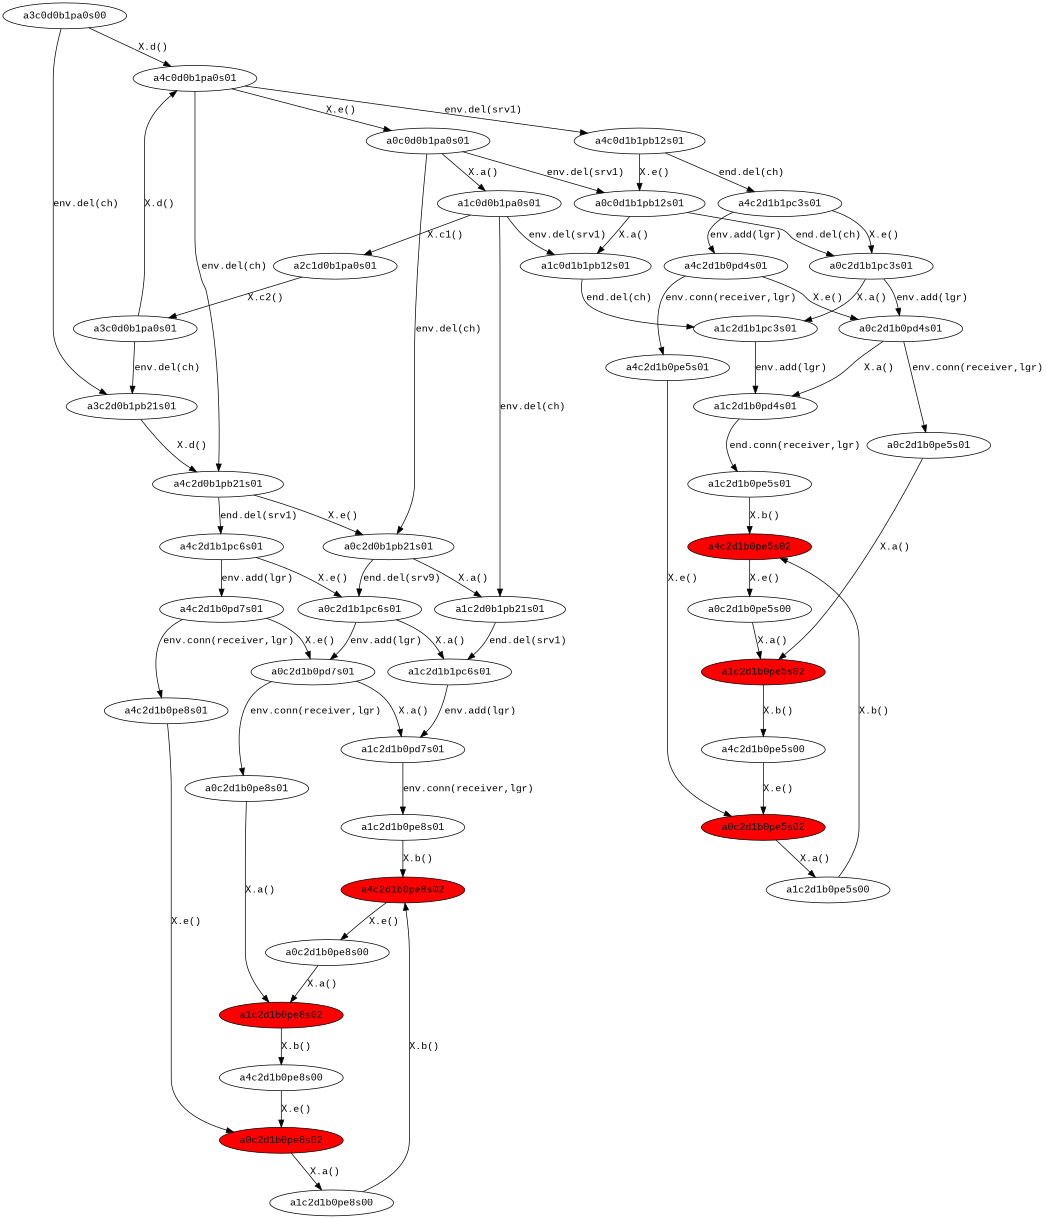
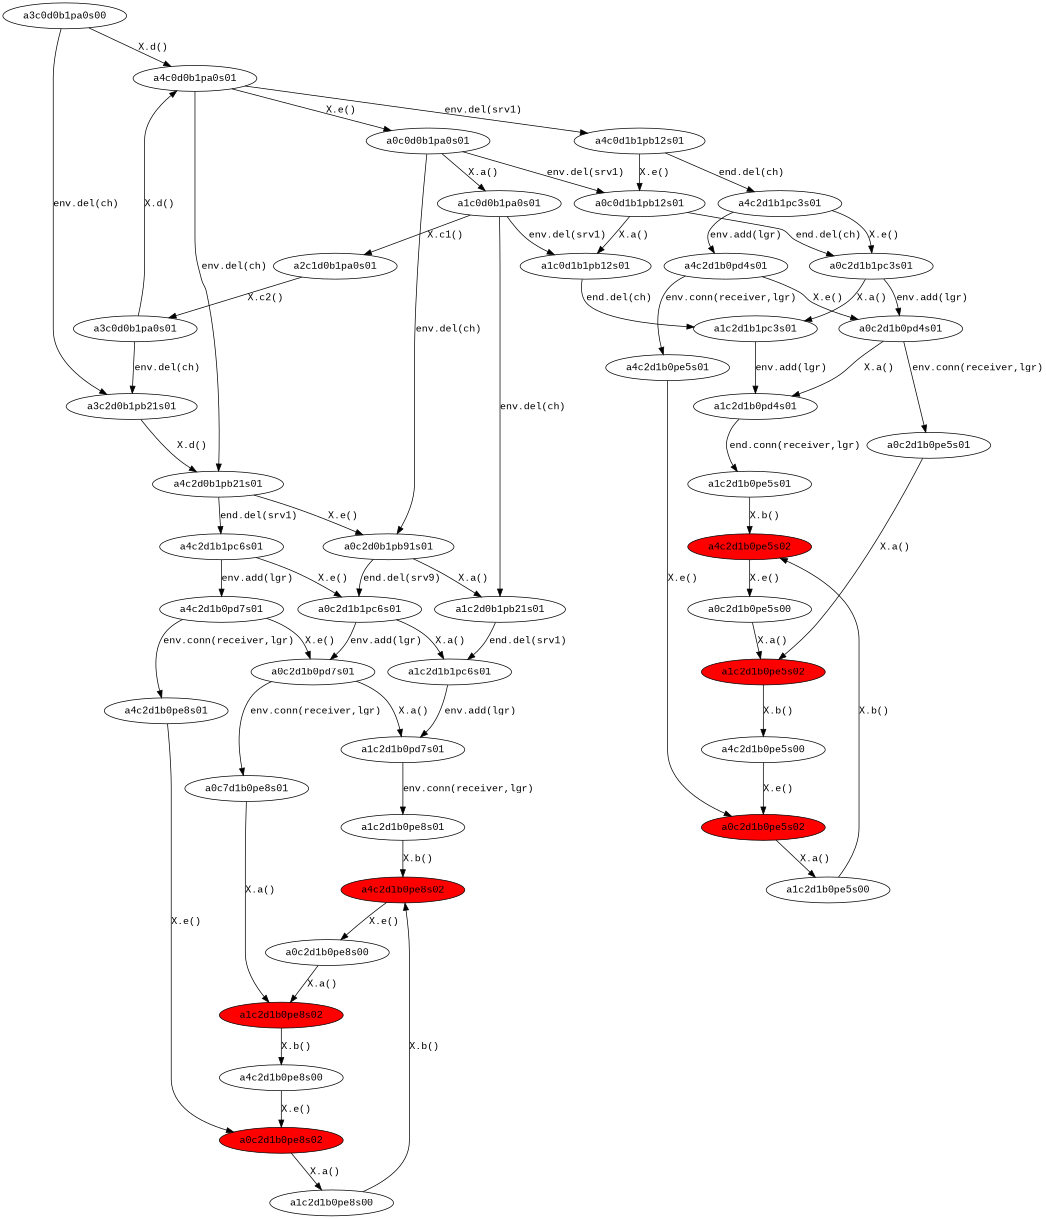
  digraph {
    fontname="Liberation Mono"
    node [fontname="Liberation Mono"]
    edge [fontname="Liberation Mono"]
    a4c2d1b0pe5s02 [fillcolor=red style=filled]
    a0c2d1b0pe5s00
    a1c2d1b0pe5s02 [fillcolor=red style=filled]
    a0c2d1b0pe5s02 [fillcolor=red style=filled]
    a1c2d1b0pe5s00
    a4c2d1b0pe5s00
    a0c2d1b0pe8s02 [fillcolor=red style=filled]
    a1c2d1b0pe8s00
    a4c2d1b0pe8s02 [fillcolor=red style=filled]
    a1c2d1b0pe8s02 [fillcolor=red style=filled]
    a4c2d1b0pe8s00
    a0c2d1b0pe8s00
    a1c0d1b1pb12s01
    a1c2d1b1pc3s01
    a1c2d1b0pd4s01
    a1c2d1b0pe5s01
-   a0c2d0b1pb21s01
+   a0c2d0b1pb21s01 [label=a0c2d0b1pb91s01]
    a0c2d1b1pc6s01
    a1c2d0b1pb21s01
    a1c2d1b1pc6s01
    a0c2d1b0pd7s01
    a1c2d1b0pd7s01
-   a0c2d1b0pe8s01
+   a0c2d1b0pe8s01 [label=a0c7d1b0pe8s01]
    a0c2d1b1pc3s01
    a0c2d1b0pd4s01
    a0c2d1b0pe5s01
    a1c2d1b0pe8s01
    a4c0d1b1pb12s01
    a4c2d1b1pc3s01
    a0c0d1b1pb12s01
    a4c2d1b0pd4s01
    a4c2d1b0pe5s01
    a1c0d0b1pa0s01
    a2c1d0b1pa0s01
    a3c0d0b1pa0s01
    a3c0d0b1pa0s00
    a3c2d0b1pb21s01
    a4c0d0b1pa0s01
    a4c2d0b1pb21s01
    a0c0d0b1pa0s01
    a4c2d1b1pc6s01
    a4c2d1b0pd7s01
    a4c2d1b0pe8s01
    a4c2d1b0pe5s02 -> a0c2d1b0pe5s00 [label="X.e()"]
    a0c2d1b0pe5s00 -> a1c2d1b0pe5s02 [label="X.a()"]
    a1c2d1b0pe5s02 -> a4c2d1b0pe5s00 [label="X.b()"]
    a0c2d1b0pe5s02 -> a1c2d1b0pe5s00 [label="X.a()"]
    a1c2d1b0pe5s00 -> a4c2d1b0pe5s02 [label="X.b()"]
    a4c2d1b0pe5s00 -> a0c2d1b0pe5s02 [label="X.e()"]
    a0c2d1b0pe8s02 -> a1c2d1b0pe8s00 [label="X.a()"]
    a1c2d1b0pe8s00 -> a4c2d1b0pe8s02 [label="X.b()"]
    a4c2d1b0pe8s02 -> a0c2d1b0pe8s00 [label="X.e()"]
    a1c2d1b0pe8s02 -> a4c2d1b0pe8s00 [label="X.b()"]
    a4c2d1b0pe8s00 -> a0c2d1b0pe8s02 [label="X.e()"]
    a0c2d1b0pe8s00 -> a1c2d1b0pe8s02 [label="X.a()"]
    a1c0d1b1pb12s01 -> a1c2d1b1pc3s01 [label="end.del(ch)"]
    a1c2d1b1pc3s01 -> a1c2d1b0pd4s01 [label="env.add(lgr)"]
    a1c2d1b0pd4s01 -> a1c2d1b0pe5s01 [label="end.conn(receiver,lgr)"]
    a1c2d1b0pe5s01 -> a4c2d1b0pe5s02 [label="X.b()"]
    a0c2d0b1pb21s01 -> a0c2d1b1pc6s01 [label="end.del(srv9)"]
    a0c2d0b1pb21s01 -> a1c2d0b1pb21s01 [label="X.a()"]
    a0c2d1b1pc6s01 -> a1c2d1b1pc6s01 [label="X.a()"]
    a0c2d1b1pc6s01 -> a0c2d1b0pd7s01 [label="env.add(lgr)"]
    a1c2d0b1pb21s01 -> a1c2d1b1pc6s01 [label="end.del(srv1)"]
    a1c2d1b1pc6s01 -> a1c2d1b0pd7s01 [label="env.add(lgr)"]
    a0c2d1b0pd7s01 -> a1c2d1b0pd7s01 [label="X.a()"]
    a0c2d1b0pd7s01 -> a0c2d1b0pe8s01 [label="env.conn(receiver,lgr)"]
    a1c2d1b0pd7s01 -> a1c2d1b0pe8s01 [label="env.conn(receiver,lgr)"]
    a0c2d1b0pe8s01 -> a1c2d1b0pe8s02 [label="X.a()"]
    a0c2d1b1pc3s01 -> a1c2d1b1pc3s01 [label="X.a()"]
    a0c2d1b1pc3s01 -> a0c2d1b0pd4s01 [label="env.add(lgr)"]
    a0c2d1b0pd4s01 -> a1c2d1b0pd4s01 [label="X.a()"]
    a0c2d1b0pd4s01 -> a0c2d1b0pe5s01 [label="env.conn(receiver,lgr)"]
    a0c2d1b0pe5s01 -> a1c2d1b0pe5s02 [label="X.a()"]
    a1c2d1b0pe8s01 -> a4c2d1b0pe8s02 [label="X.b()"]
    a4c0d1b1pb12s01 -> a4c2d1b1pc3s01 [label="end.del(ch)"]
    a4c0d1b1pb12s01 -> a0c0d1b1pb12s01 [label="X.e()"]
    a4c2d1b1pc3s01 -> a0c2d1b1pc3s01 [label="X.e()"]
    a4c2d1b1pc3s01 -> a4c2d1b0pd4s01 [label="env.add(lgr)"]
    a0c0d1b1pb12s01 -> a1c0d1b1pb12s01 [label="X.a()"]
    a0c0d1b1pb12s01 -> a0c2d1b1pc3s01 [label="end.del(ch)"]
    a4c2d1b0pd4s01 -> a0c2d1b0pd4s01 [label="X.e()"]
    a4c2d1b0pd4s01 -> a4c2d1b0pe5s01 [label="env.conn(receiver,lgr)"]
    a4c2d1b0pe5s01 -> a0c2d1b0pe5s02 [label="X.e()"]
    a1c0d0b1pa0s01 -> a1c0d1b1pb12s01 [label="env.del(srv1)"]
    a1c0d0b1pa0s01 -> a1c2d0b1pb21s01 [label="env.del(ch)"]
    a1c0d0b1pa0s01 -> a2c1d0b1pa0s01 [label="X.c1()"]
    a2c1d0b1pa0s01 -> a3c0d0b1pa0s01 [label="X.c2()"]
    a3c0d0b1pa0s01 -> a3c2d0b1pb21s01 [label="env.del(ch)"]
    a3c0d0b1pa0s01 -> a4c0d0b1pa0s01 [label="X.d()"]
    a3c0d0b1pa0s00 -> a3c2d0b1pb21s01 [label="env.del(ch)"]
    a3c0d0b1pa0s00 -> a4c0d0b1pa0s01 [label="X.d()"]
    a3c2d0b1pb21s01 -> a4c2d0b1pb21s01 [label="X.d()"]
    a4c0d0b1pa0s01 -> a4c0d1b1pb12s01 [label="env.del(srv1)"]
    a4c0d0b1pa0s01 -> a4c2d0b1pb21s01 [label="env.del(ch)"]
    a4c0d0b1pa0s01 -> a0c0d0b1pa0s01 [label="X.e()"]
    a4c2d0b1pb21s01 -> a0c2d0b1pb21s01 [label="X.e()"]
    a4c2d0b1pb21s01 -> a4c2d1b1pc6s01 [label="end.del(srv1)"]
    a0c0d0b1pa0s01 -> a0c2d0b1pb21s01 [label="env.del(ch)"]
    a0c0d0b1pa0s01 -> a0c0d1b1pb12s01 [label="env.del(srv1)"]
    a0c0d0b1pa0s01 -> a1c0d0b1pa0s01 [label="X.a()"]
    a4c2d1b1pc6s01 -> a0c2d1b1pc6s01 [label="X.e()"]
    a4c2d1b1pc6s01 -> a4c2d1b0pd7s01 [label="env.add(lgr)"]
    a4c2d1b0pd7s01 -> a0c2d1b0pd7s01 [label="X.e()"]
    a4c2d1b0pd7s01 -> a4c2d1b0pe8s01 [label="env.conn(receiver,lgr)"]
    a4c2d1b0pe8s01 -> a0c2d1b0pe8s02 [label="X.e()"]
  }
